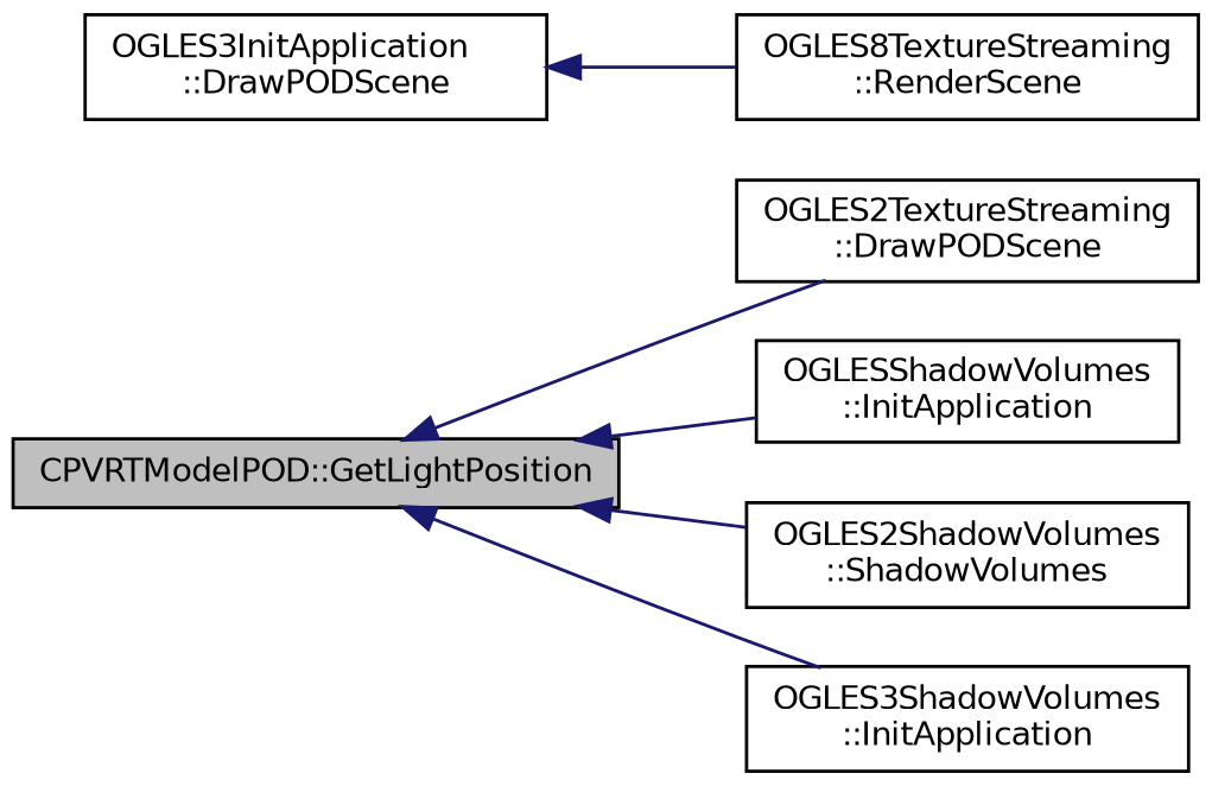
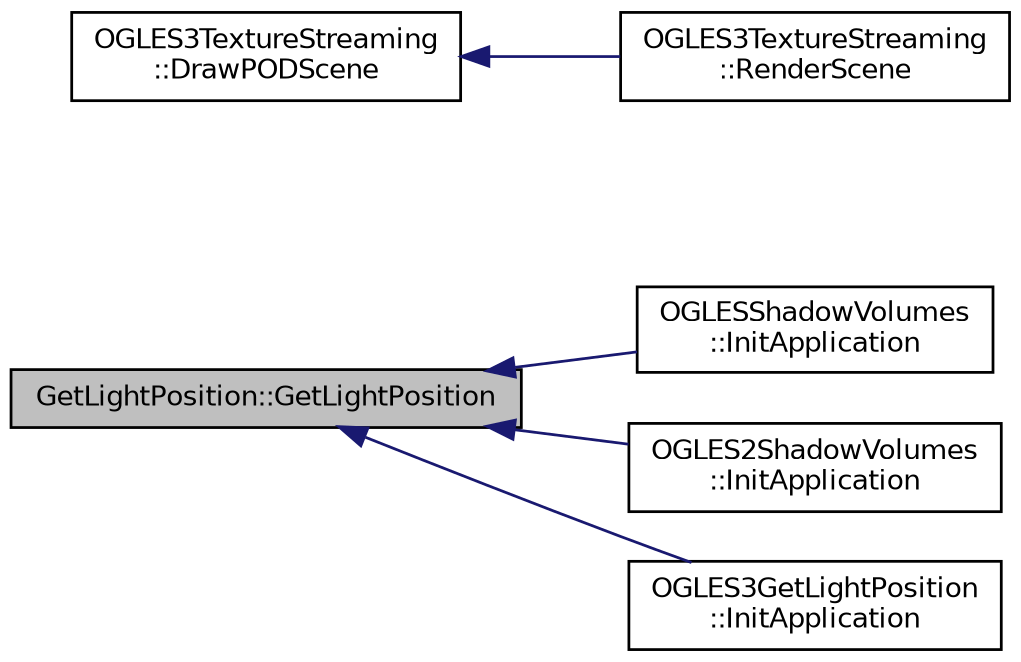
  digraph {
    rankdir=LR
    node [color=black fillcolor=white fontname=Helvetica fontsize=10 shape=record style=filled]
    edge [color=midnightblue dir=back fontname=Helvetica fontsize=10 labelfontname=Helvetica labelfontsize=10 style=solid]
-   n1 [fillcolor=grey75 fontcolor=black height=0.2 label="CPVRTModelPOD::GetLightPosition" width=0.4]
-   n2 [height=0.2 label="OGLES2TextureStreaming\l::DrawPODScene" width=0.4]
+   n1 [fillcolor=grey75 fontcolor=black height=0.2 label="GetLightPosition::GetLightPosition" width=0.4]
    n3 [height=0.2 label="OGLESShadowVolumes\l::InitApplication" width=0.4]
-   n4 [height=0.2 label="OGLES2ShadowVolumes\l::ShadowVolumes" width=0.4]
-   n5 [height=0.2 label="OGLES3ShadowVolumes\l::InitApplication" width=0.4]
-   n6 [height=0.2 label="OGLES3InitApplication\l::DrawPODScene" width=0.4]
-   n7 [height=0.2 label="OGLES8TextureStreaming\l::RenderScene" width=0.4]
-   n1 -> n2
+   n4 [height=0.2 label="OGLES2ShadowVolumes\l::InitApplication" width=0.4]
+   n5 [height=0.2 label="OGLES3GetLightPosition\l::InitApplication" width=0.4]
+   n6 [height=0.2 label="OGLES3TextureStreaming\l::DrawPODScene" width=0.4]
+   n7 [height=0.2 label="OGLES3TextureStreaming\l::RenderScene" width=0.4]
    n1 -> n3
    n1 -> n4
    n1 -> n5
    n6 -> n7
  }
